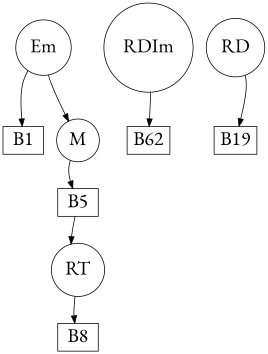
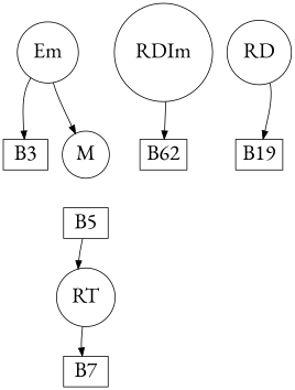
  strict digraph {
    fontname="EB Garamond"
    remincross=true
    splines=curved
    node [fontname="EB Garamond" fontsize=26 shape=box]
    edge [fontname="EB Garamond"]
-   B8
+   B8 [label=B7]
    RT [shape=circle]
-   B3 [label=B1]
+   B3
    Em [shape=circle]
    M [shape=circle]
    n6 [label=B62]
    n7 [label=B19]
    RD [shape=circle]
    n9 [label=B5]
    RDIm [shape=circle]
    RT -> B8
    Em -> B3
    Em -> M
-   M -> n9
    RD -> n7
    n9 -> RT
    RDIm -> n6
  }
